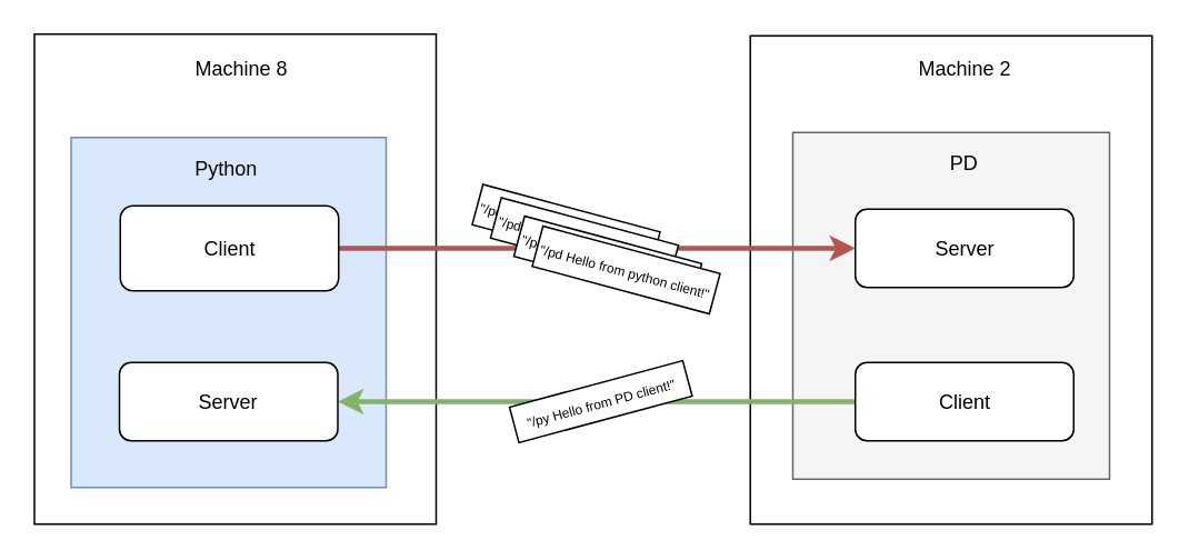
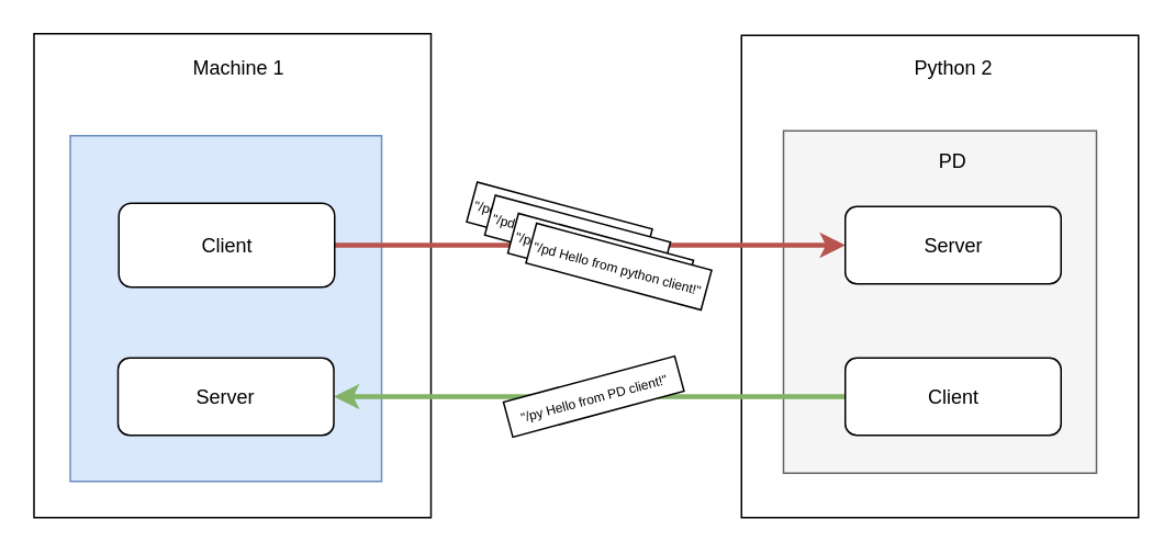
  <mxCell id="0" />
  <mxCell id="1" parent="0" />
  <mxCell id="2" value="" style="rounded=0;whiteSpace=wrap;html=1;fillColor=none;" vertex="1" parent="1"><mxGeometry x="449.5" y="21" width="241" height="293" as="geometry" /></mxCell>
  <mxCell id="3" value="" style="rounded=0;whiteSpace=wrap;html=1;fillColor=none;" vertex="1" parent="1"><mxGeometry x="20" y="20" width="241" height="294" as="geometry" /></mxCell>
  <mxCell id="4" value="" style="rounded=0;whiteSpace=wrap;html=1;fillColor=#dae8fc;strokeColor=#6c8ebf;" vertex="1" parent="1"><mxGeometry x="42" y="82" width="189" height="210" as="geometry" /></mxCell>
  <mxCell id="5" value="" style="rounded=0;whiteSpace=wrap;html=1;fillColor=#f5f5f5;fontColor=#333333;strokeColor=#666666;" vertex="1" parent="1"><mxGeometry x="475" y="79" width="190" height="208" as="geometry" /></mxCell>
- <mxCell id="6" value="Python&amp;nbsp;" style="text;html=1;strokeColor=none;fillColor=none;align=center;verticalAlign=middle;whiteSpace=wrap;rounded=0;" vertex="1" parent="1"><mxGeometry x="107" y="86" width="60" height="30" as="geometry" /></mxCell>
  <mxCell id="7" value="PD" style="text;html=1;strokeColor=none;fillColor=none;align=center;verticalAlign=middle;whiteSpace=wrap;rounded=0;" vertex="1" parent="1"><mxGeometry x="548" y="83" width="60" height="30" as="geometry" /></mxCell>
  <mxCell id="8" style="edgeStyle=entityRelationEdgeStyle;rounded=0;orthogonalLoop=1;jettySize=auto;html=1;entryX=0;entryY=0.5;entryDx=0;entryDy=0;fillColor=#f8cecc;strokeColor=#b85450;strokeWidth=3;" edge="1" parent="1" source="9" target="13"><mxGeometry relative="1" as="geometry" /></mxCell>
  <mxCell id="9" value="Client" style="rounded=1;whiteSpace=wrap;html=1;" vertex="1" parent="1"><mxGeometry x="71.5" y="123" width="131" height="51" as="geometry" /></mxCell>
  <mxCell id="10" style="edgeStyle=entityRelationEdgeStyle;rounded=0;orthogonalLoop=1;jettySize=auto;html=1;entryX=0;entryY=0.5;entryDx=0;entryDy=0;fillColor=#d5e8d4;strokeColor=#82b366;endArrow=none;endFill=0;startArrow=classic;startFill=1;strokeWidth=3;" edge="1" parent="1" source="11" target="12"><mxGeometry relative="1" as="geometry" /></mxCell>
  <mxCell id="11" value="Server" style="rounded=1;whiteSpace=wrap;html=1;" vertex="1" parent="1"><mxGeometry x="71" y="217" width="131" height="47" as="geometry" /></mxCell>
  <mxCell id="12" value="Client&lt;br style=&quot;border-color: var(--border-color);&quot;&gt;" style="rounded=1;whiteSpace=wrap;html=1;" vertex="1" parent="1"><mxGeometry x="512.5" y="217" width="131" height="47" as="geometry" /></mxCell>
  <mxCell id="13" value="Server&lt;br style=&quot;border-color: var(--border-color);&quot;&gt;" style="rounded=1;whiteSpace=wrap;html=1;" vertex="1" parent="1"><mxGeometry x="512.5" y="125" width="131" height="47" as="geometry" /></mxCell>
- <mxCell id="14" value="Machine 8" style="text;html=1;strokeColor=none;fillColor=none;align=center;verticalAlign=middle;whiteSpace=wrap;rounded=0;" vertex="1" parent="1"><mxGeometry x="85.5" y="26" width="116.5" height="30" as="geometry" /></mxCell>
+ <mxCell id="14" value="Machine 1" style="text;html=1;strokeColor=none;fillColor=none;align=center;verticalAlign=middle;whiteSpace=wrap;rounded=0;" vertex="1" parent="1"><mxGeometry x="85.5" y="26" width="116.5" height="30" as="geometry" /></mxCell>
  <mxCell id="15" value="&lt;font style=&quot;font-size: 8px;&quot;&gt;&quot;/pd Hello from python client!&quot;&lt;/font&gt;" style="rounded=0;whiteSpace=wrap;html=1;rotation=15;" vertex="1" parent="1"><mxGeometry x="284" y="124" width="110" height="25" as="geometry" /></mxCell>
  <mxCell id="16" value="&lt;font style=&quot;font-size: 8px;&quot;&gt;&quot;/pd Hello from python client!&quot;&lt;/font&gt;" style="rounded=0;whiteSpace=wrap;html=1;rotation=15;" vertex="1" parent="1"><mxGeometry x="295" y="132" width="110" height="25" as="geometry" /></mxCell>
  <mxCell id="17" value="&lt;font style=&quot;font-size: 8px;&quot;&gt;&quot;/pd Hello from python client!&quot;&lt;/font&gt;" style="rounded=0;whiteSpace=wrap;html=1;rotation=15;" vertex="1" parent="1"><mxGeometry x="309" y="143" width="110" height="25" as="geometry" /></mxCell>
  <mxCell id="18" value="&lt;font style=&quot;font-size: 8px;&quot;&gt;&quot;/pd Hello from python client!&quot;&lt;/font&gt;" style="rounded=0;whiteSpace=wrap;html=1;rotation=15;" vertex="1" parent="1"><mxGeometry x="320" y="149" width="110" height="25" as="geometry" /></mxCell>
  <mxCell id="19" value="&lt;font style=&quot;font-size: 8px;&quot;&gt;&quot;/py Hello from PD client!&quot;&lt;/font&gt;" style="rounded=0;whiteSpace=wrap;html=1;rotation=-15;" vertex="1" parent="1"><mxGeometry x="306" y="229.49" width="107.6" height="22.02" as="geometry" /></mxCell>
- <mxCell id="20" value="Machine 2" style="text;html=1;strokeColor=none;fillColor=none;align=center;verticalAlign=middle;whiteSpace=wrap;rounded=0;" vertex="1" parent="1"><mxGeometry x="519.75" y="26" width="116.5" height="30" as="geometry" /></mxCell>
+ <mxCell id="20" value="Python 2" style="text;html=1;strokeColor=none;fillColor=none;align=center;verticalAlign=middle;whiteSpace=wrap;rounded=0;" vertex="1" parent="1"><mxGeometry x="519.75" y="26" width="116.5" height="30" as="geometry" /></mxCell>
